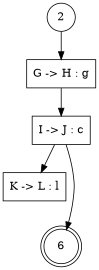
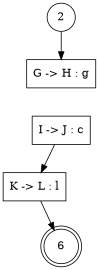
  digraph {
    node [shape=rect]
    n1 [label=2 shape=circle]
    n2 [label="G -> H : g"]
    n3 [label="I -> J : c"]
    n4 [label="K -> L : l"]
    n5 [label=6 shape=doublecircle]
    n1 -> n2
-   n2 -> n3
    n3 -> n4
-   n3 -> n5
+   n4 -> n5
  }
